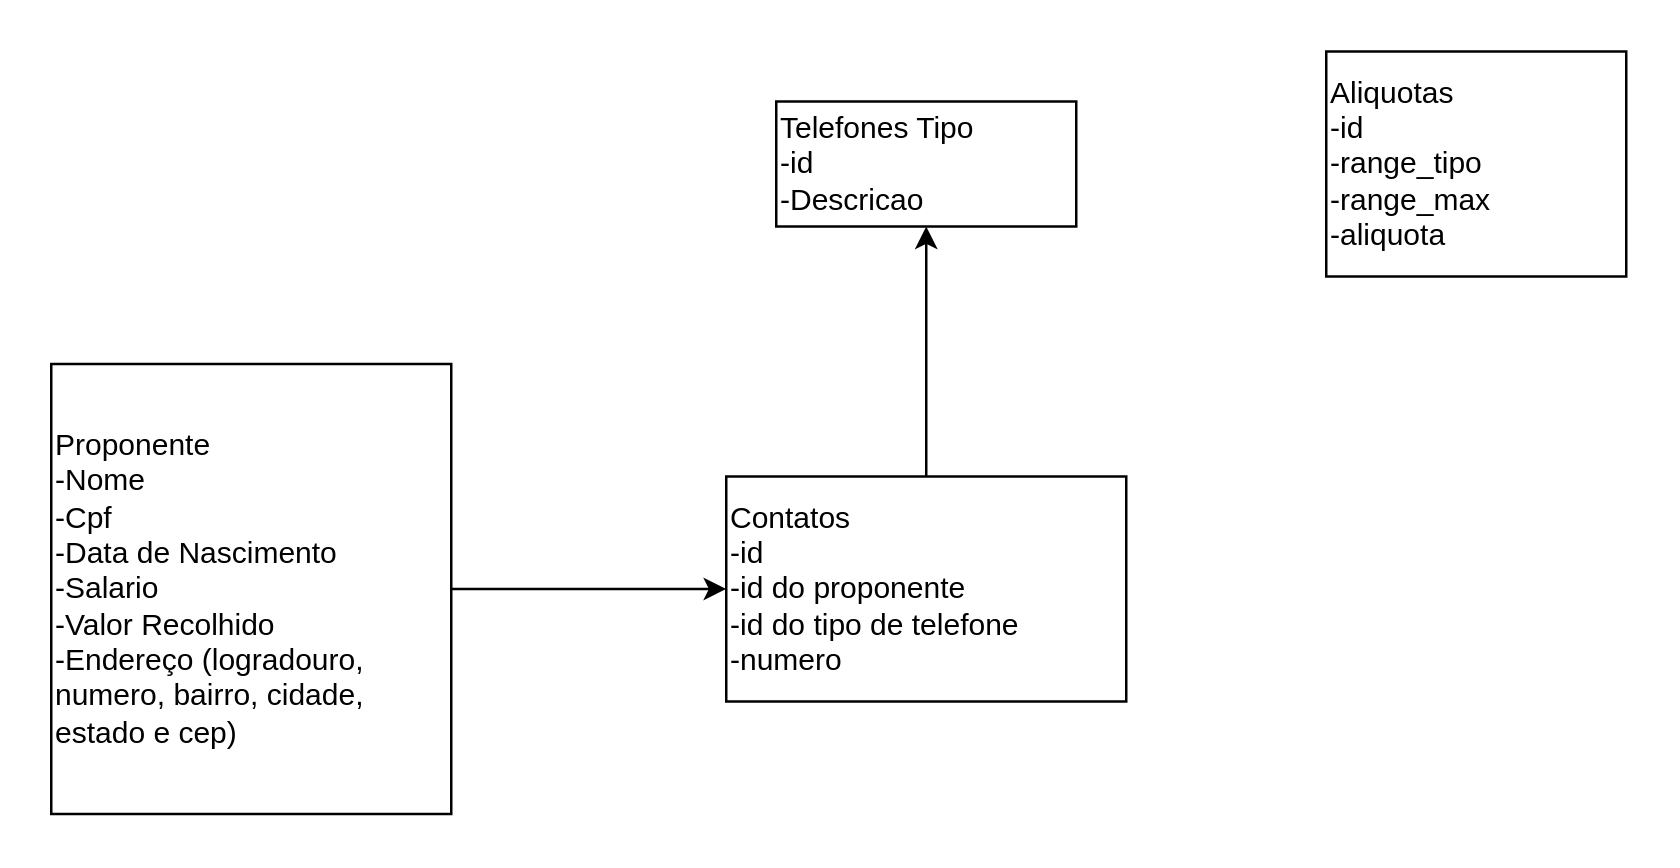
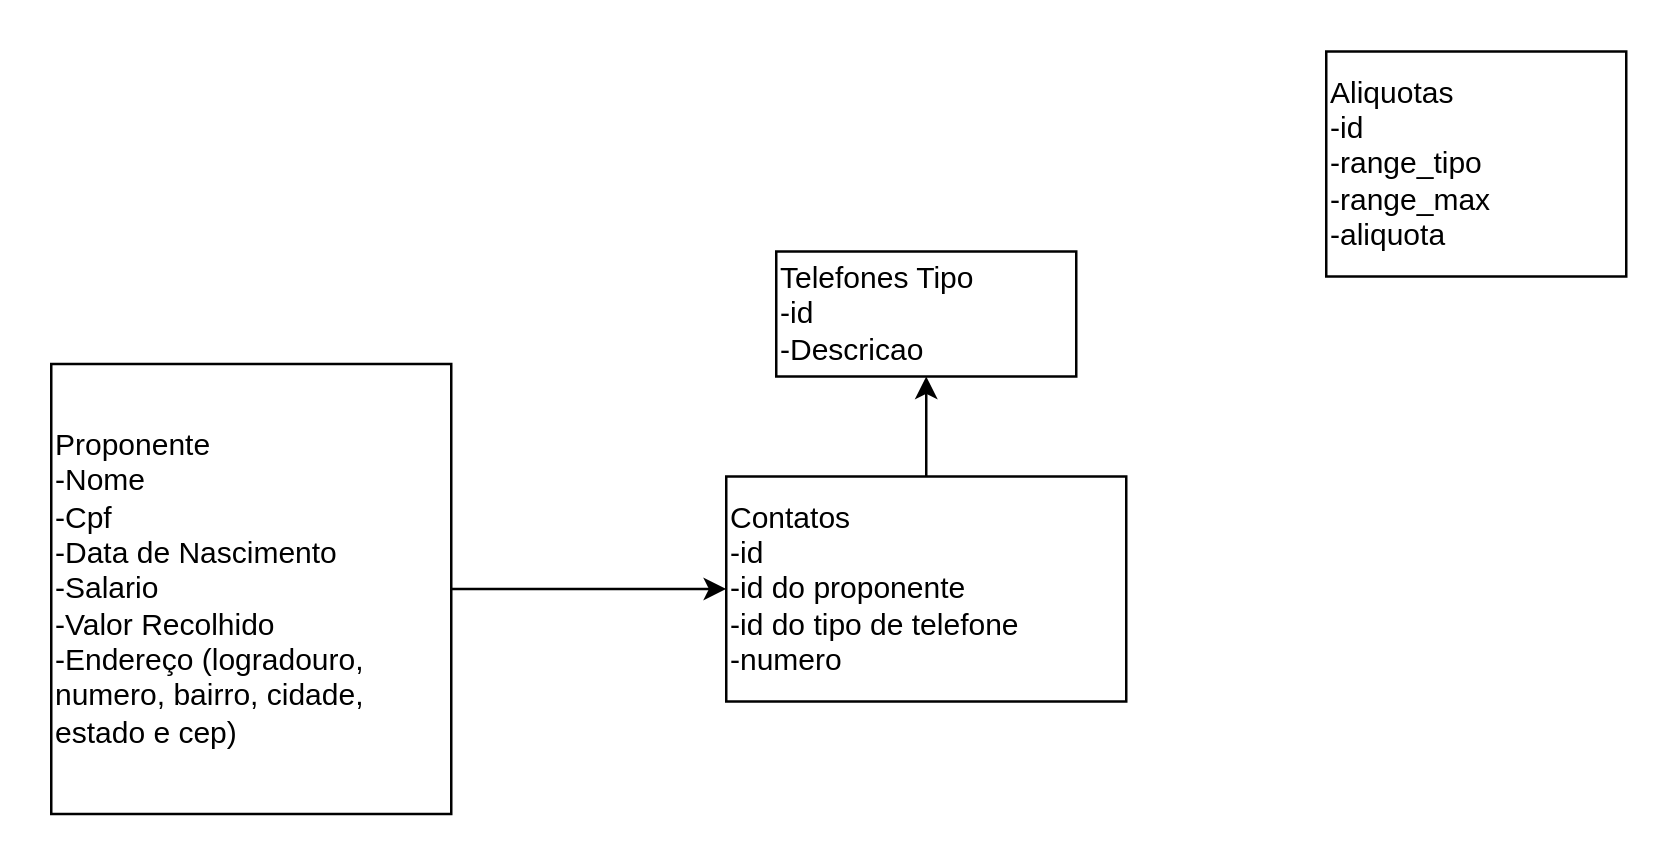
  <mxCell id="0" />
  <mxCell id="1" parent="0" />
  <mxCell id="2" style="edgeStyle=orthogonalEdgeStyle;rounded=0;orthogonalLoop=1;jettySize=auto;html=1;entryX=0;entryY=0.5;entryDx=0;entryDy=0;" edge="1" parent="1" source="3" target="7"><mxGeometry relative="1" as="geometry" /></mxCell>
  <mxCell id="3" value="Proponente&lt;div&gt;-Nome&lt;/div&gt;&lt;div&gt;-Cpf&lt;/div&gt;&lt;div&gt;-Data de Nascimento&lt;/div&gt;&lt;div&gt;-Salario&lt;/div&gt;&lt;div&gt;-Valor Recolhido&lt;/div&gt;&lt;div&gt;-Endereço (logradouro, numero, bairro, cidade, estado e cep)&lt;/div&gt;" style="rounded=0;whiteSpace=wrap;html=1;align=left;" vertex="1" parent="1"><mxGeometry x="20" y="145" width="160" height="180" as="geometry" /></mxCell>
  <mxCell id="4" value="Aliquotas&lt;div&gt;-id&lt;/div&gt;&lt;div&gt;-range_tipo&lt;/div&gt;&lt;div&gt;-range_max&lt;/div&gt;&lt;div&gt;-aliquota&lt;/div&gt;" style="rounded=0;whiteSpace=wrap;html=1;align=left;" vertex="1" parent="1"><mxGeometry x="530" y="20" width="120" height="90" as="geometry" /></mxCell>
- <mxCell id="5" value="Telefones Tipo&lt;div&gt;-id&lt;/div&gt;&lt;div&gt;-Descricao&lt;/div&gt;" style="rounded=0;whiteSpace=wrap;html=1;align=left;" vertex="1" parent="1"><mxGeometry x="310" y="40" width="120" height="50" as="geometry" /></mxCell>
+ <mxCell id="5" value="Telefones Tipo&lt;div&gt;-id&lt;/div&gt;&lt;div&gt;-Descricao&lt;/div&gt;" style="rounded=0;whiteSpace=wrap;html=1;align=left;" vertex="1" parent="1"><mxGeometry x="310" y="100" width="120" height="50" as="geometry" /></mxCell>
  <mxCell id="6" style="edgeStyle=orthogonalEdgeStyle;rounded=0;orthogonalLoop=1;jettySize=auto;html=1;entryX=0.5;entryY=1;entryDx=0;entryDy=0;" edge="1" parent="1" source="7" target="5"><mxGeometry relative="1" as="geometry" /></mxCell>
  <mxCell id="7" value="Contatos&lt;div&gt;-id&lt;/div&gt;&lt;div&gt;-id do proponente&lt;/div&gt;&lt;div&gt;-id do tipo de telefone&lt;/div&gt;&lt;div&gt;-numero&lt;/div&gt;" style="rounded=0;whiteSpace=wrap;html=1;align=left;" vertex="1" parent="1"><mxGeometry x="290" y="190" width="160" height="90" as="geometry" /></mxCell>
